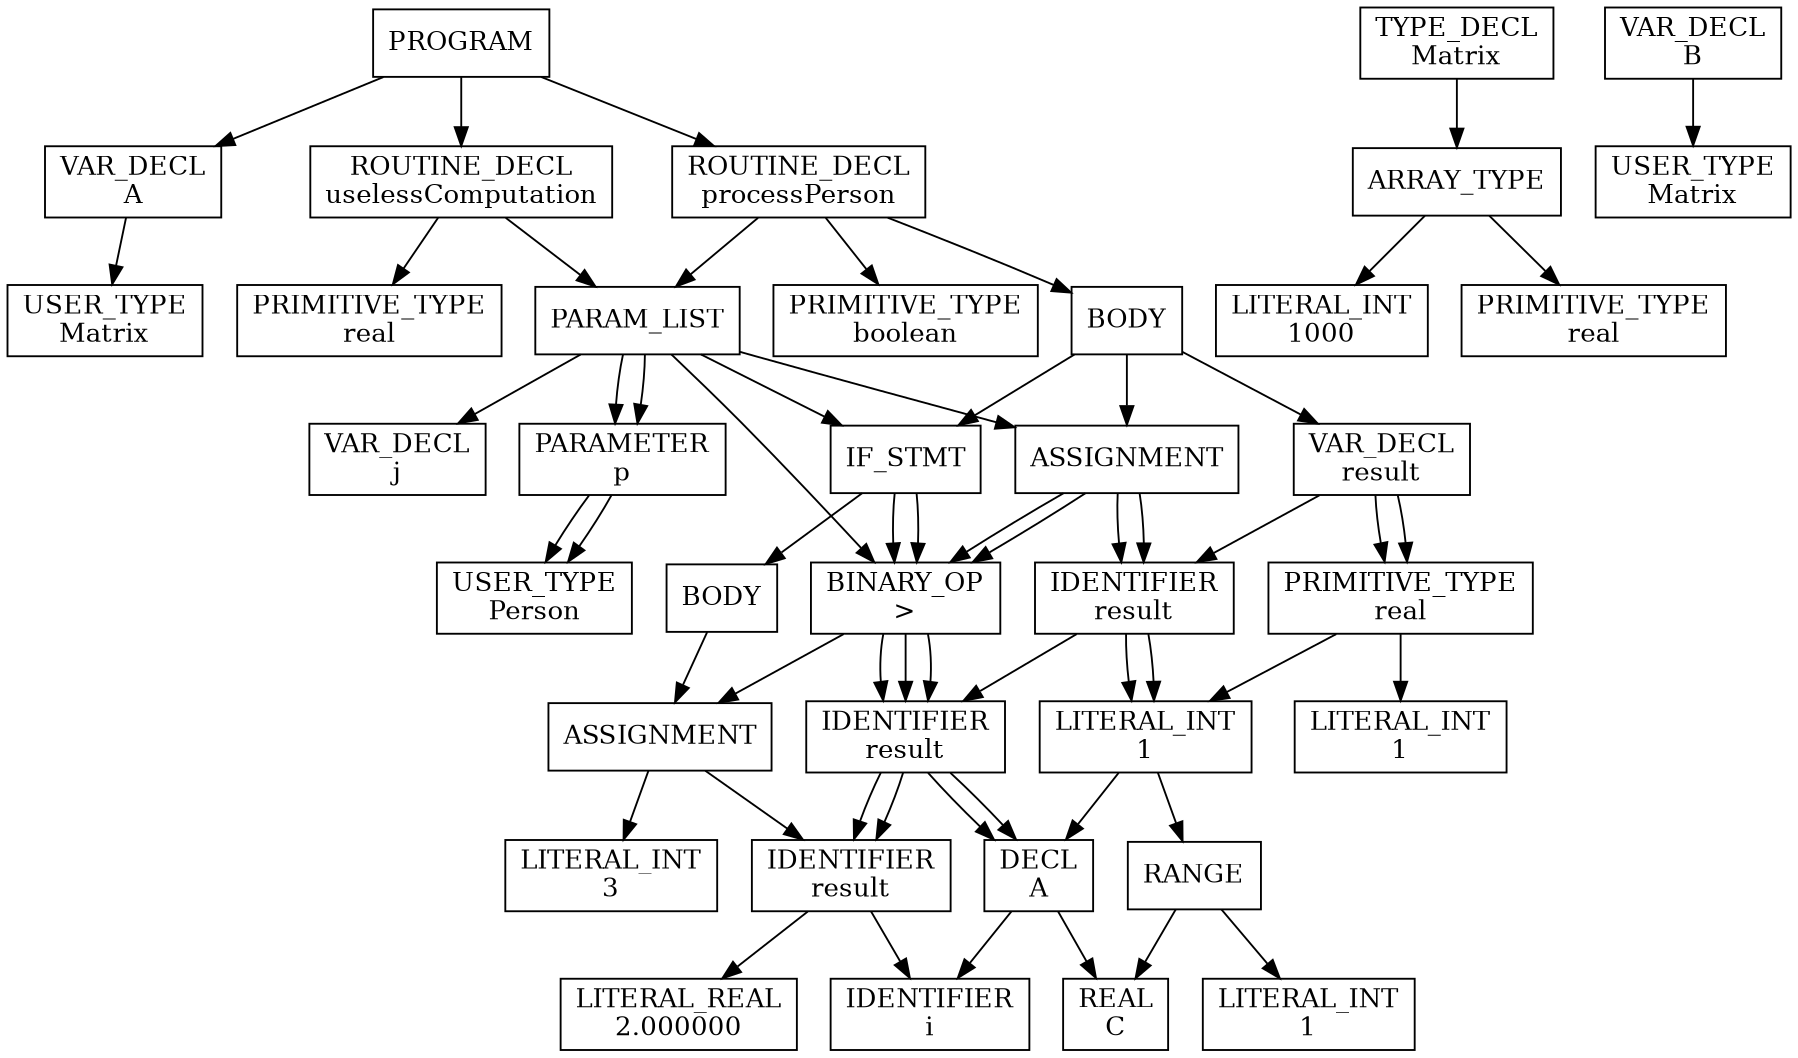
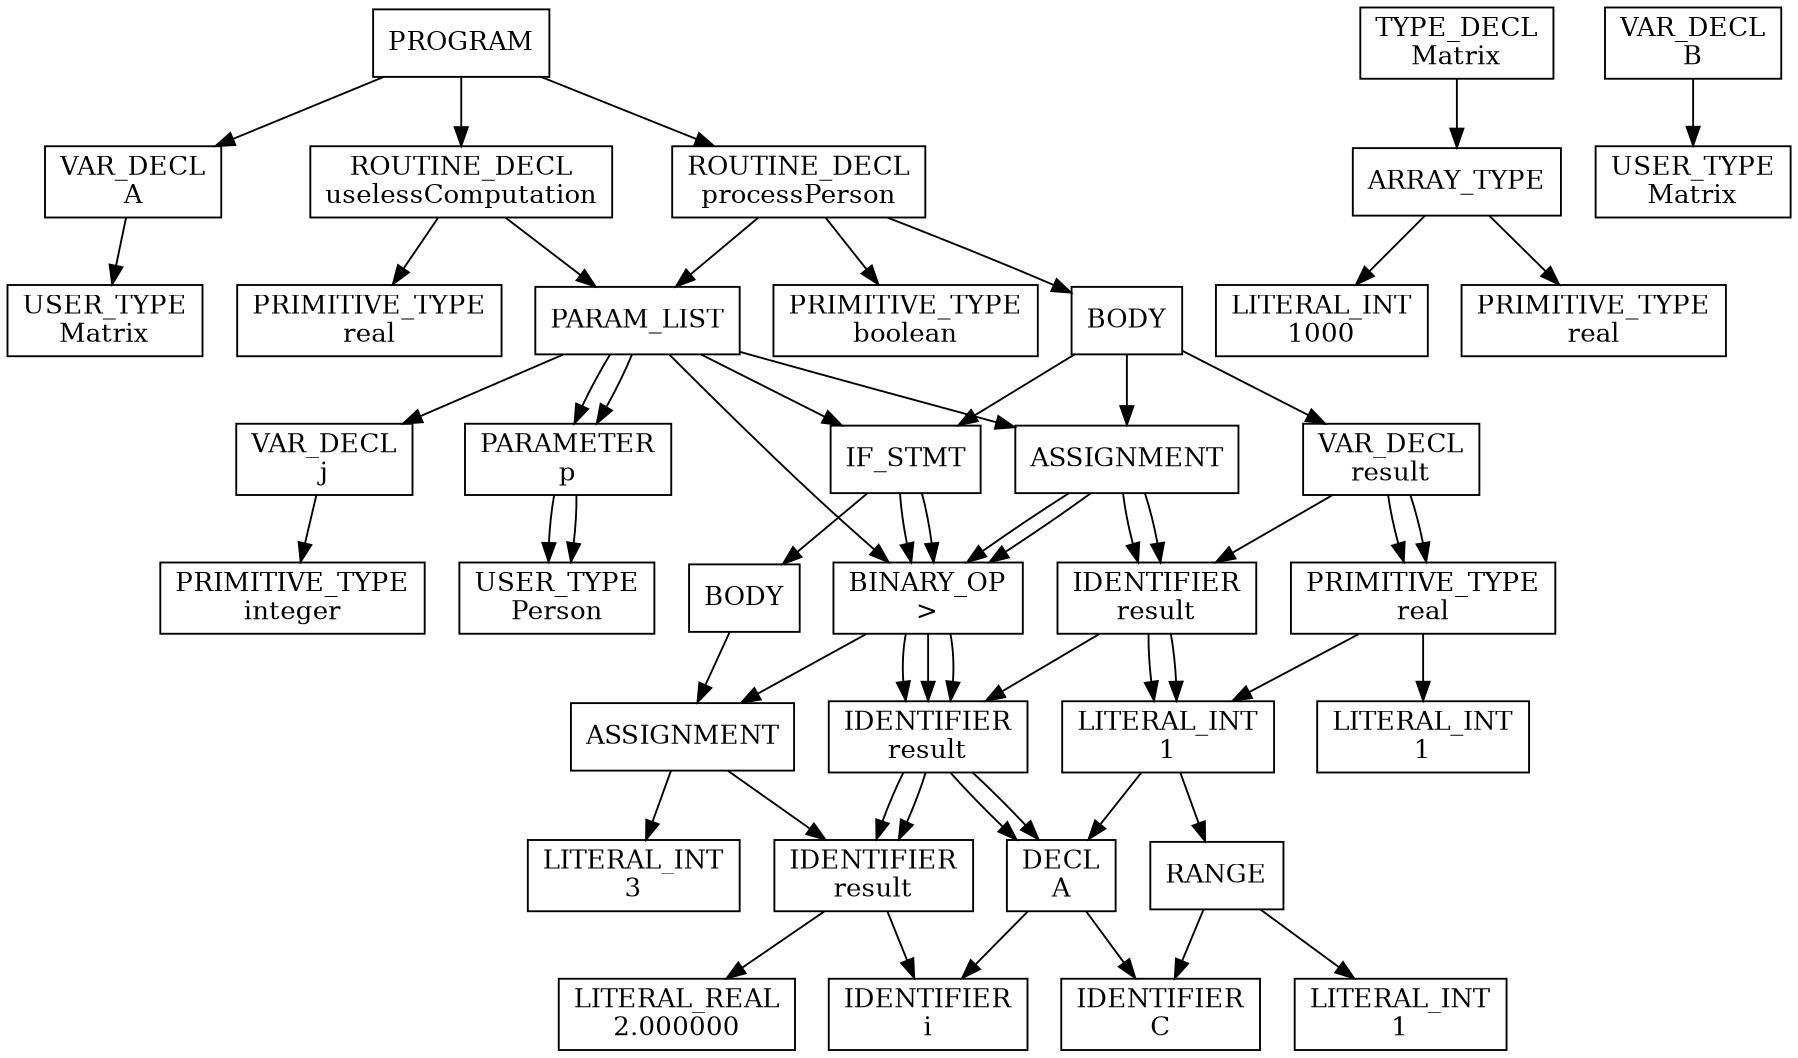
  digraph {
    node [shape=box]
    n1 [label=PROGRAM]
    n2 [label="VAR_DECL\nA"]
    n3 [label="ROUTINE_DECL\nuselessComputation"]
    n4 [label="ROUTINE_DECL\nprocessPerson"]
    n5 [label="TYPE_DECL\nMatrix"]
    n6 [label=ARRAY_TYPE]
    n7 [label="USER_TYPE\nMatrix"]
    n8 [label="VAR_DECL\nB"]
    n9 [label="USER_TYPE\nMatrix"]
    n10 [label="PRIMITIVE_TYPE\nreal"]
    n11 [label=PARAM_LIST]
    n12 [label="PRIMITIVE_TYPE\nboolean"]
    n13 [label=BODY]
    n14 [label="LITERAL_INT\n1000"]
    n15 [label="PRIMITIVE_TYPE\nreal"]
    n16 [label="PARAMETER\np"]
    n17 [label="VAR_DECL\nj"]
    n18 [label=ASSIGNMENT]
    n19 [label=IF_STMT]
    n20 [label="BINARY_OP\n>"]
    n21 [label="USER_TYPE\nPerson"]
+   n22 [label="PRIMITIVE_TYPE\ninteger"]
    n23 [label="VAR_DECL\nresult"]
    n24 [label="PRIMITIVE_TYPE\nreal"]
    n25 [label="IDENTIFIER\nresult"]
    n26 [label=BODY]
    n27 [label="LITERAL_INT\n1"]
    n28 [label="LITERAL_INT\n1"]
    n29 [label="IDENTIFIER\nresult"]
    n30 [label=RANGE]
    n31 [label="DECL\nA"]
    n32 [label="LITERAL_INT\n1"]
-   n33 [label="REAL\nC"]
+   n33 [label="IDENTIFIER\nC"]
    n34 [label="IDENTIFIER\ni"]
    n35 [label="IDENTIFIER\nresult"]
    n36 [label=ASSIGNMENT]
    n37 [label="LITERAL_REAL\n2.000000"]
    n38 [label="LITERAL_INT\n3"]
    n1 -> n2
    n1 -> n3
    n1 -> n4
    n2 -> n7
    n3 -> n10
    n3 -> n11
    n4 -> n11
    n4 -> n12
    n4 -> n13
    n5 -> n6
    n6 -> n14
    n6 -> n15
    n8 -> n9
    n11 -> n16
    n11 -> n16
    n11 -> n17
    n11 -> n18
    n11 -> n19
    n11 -> n20
    n13 -> n18
    n13 -> n19
    n13 -> n23
    n16 -> n21
    n16 -> n21
+   n17 -> n22
    n18 -> n20
    n18 -> n20
    n18 -> n25
    n18 -> n25
    n19 -> n20
    n19 -> n20
    n19 -> n26
    n20 -> n29
    n20 -> n29
    n20 -> n29
    n20 -> n36
    n23 -> n24
    n23 -> n24
    n23 -> n25
    n24 -> n27
    n24 -> n28
    n25 -> n28
    n25 -> n28
    n25 -> n29
    n26 -> n36
    n28 -> n30
    n28 -> n31
    n29 -> n31
    n29 -> n31
    n29 -> n35
    n29 -> n35
    n30 -> n32
    n30 -> n33
    n31 -> n33
    n31 -> n34
    n35 -> n34
    n35 -> n37
    n36 -> n35
    n36 -> n38
  }
